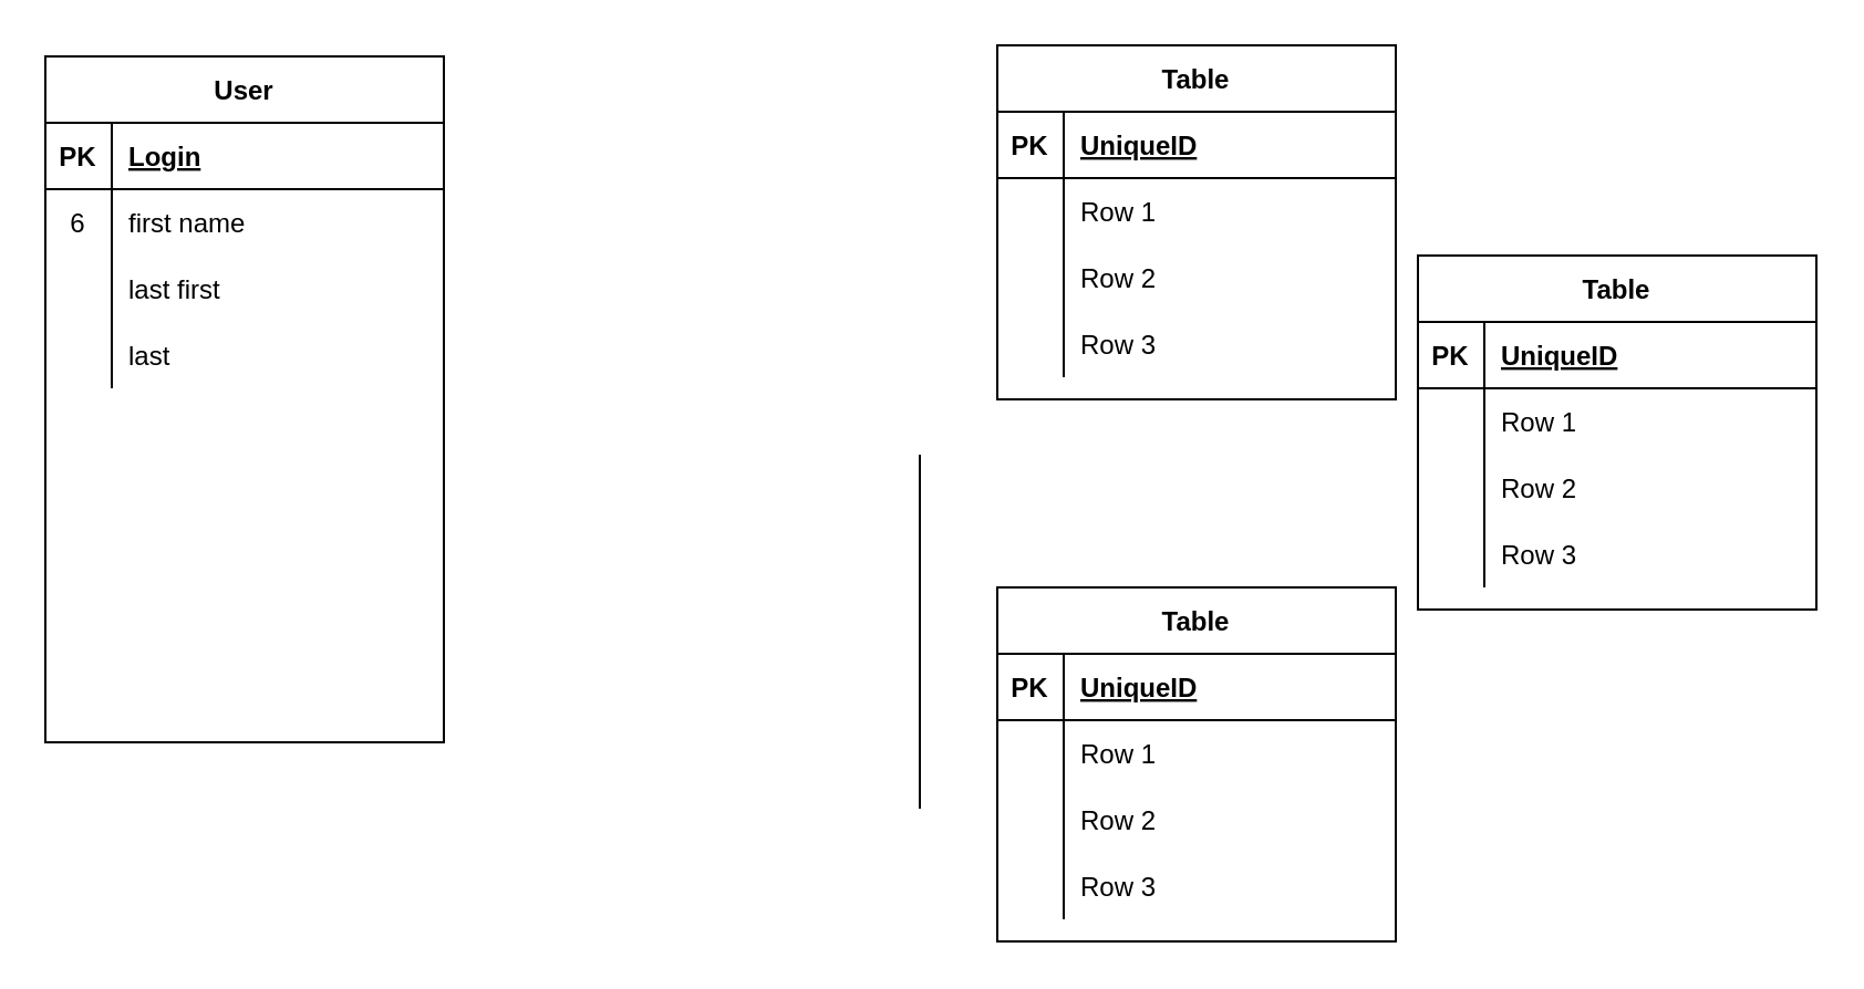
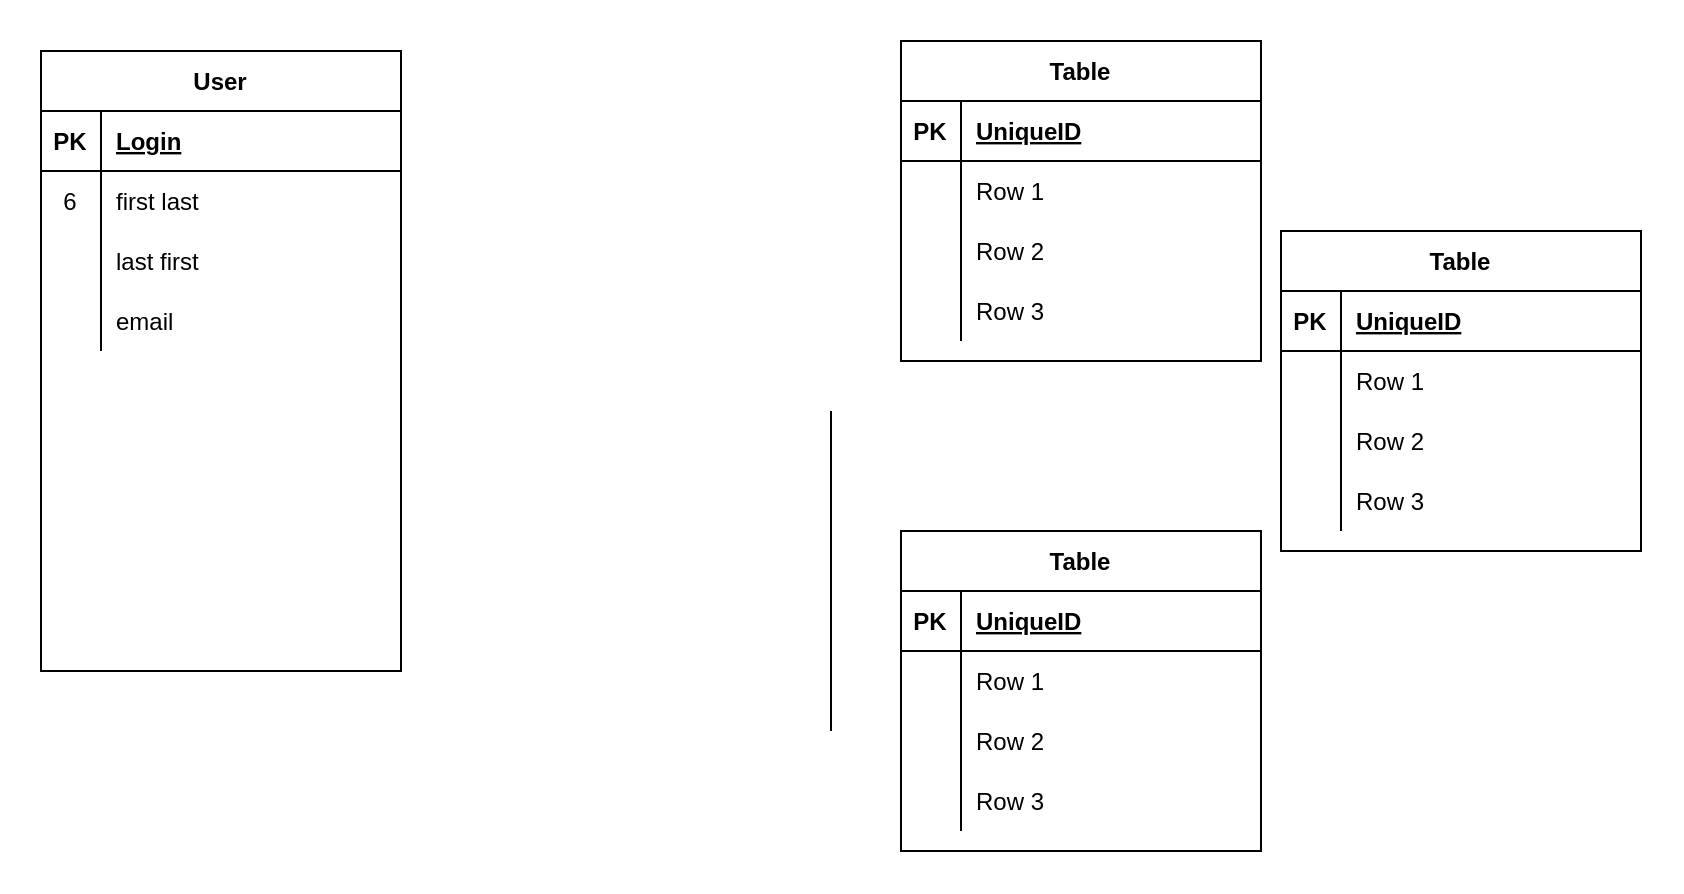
  <mxCell id="0" />
  <mxCell id="1" parent="0" />
  <mxCell id="2" value="User" style="shape=table;startSize=30;container=1;collapsible=1;childLayout=tableLayout;fixedRows=1;rowLines=0;fontStyle=1;align=center;resizeLast=1;" vertex="1" parent="1"><mxGeometry x="20" y="25" width="180" height="310" as="geometry"><mxRectangle x="20" y="70" width="60" height="30" as="alternateBounds" /></mxGeometry></mxCell>
  <mxCell id="3" value="" style="shape=tableRow;horizontal=0;startSize=0;swimlaneHead=0;swimlaneBody=0;fillColor=none;collapsible=0;dropTarget=0;points=[[0,0.5],[1,0.5]];portConstraint=eastwest;top=0;left=0;right=0;bottom=1;" vertex="1" parent="2"><mxGeometry y="30" width="180" height="30" as="geometry" /></mxCell>
  <mxCell id="4" value="PK" style="shape=partialRectangle;connectable=0;fillColor=none;top=0;left=0;bottom=0;right=0;fontStyle=1;overflow=hidden;" vertex="1" parent="3"><mxGeometry width="30" height="30" as="geometry"><mxRectangle width="30" height="30" as="alternateBounds" /></mxGeometry></mxCell>
  <mxCell id="5" value="Login" style="shape=partialRectangle;connectable=0;fillColor=none;top=0;left=0;bottom=0;right=0;align=left;spacingLeft=6;fontStyle=5;overflow=hidden;" vertex="1" parent="3"><mxGeometry x="30" width="150" height="30" as="geometry"><mxRectangle width="150" height="30" as="alternateBounds" /></mxGeometry></mxCell>
  <mxCell id="6" value="" style="shape=tableRow;horizontal=0;startSize=0;swimlaneHead=0;swimlaneBody=0;fillColor=none;collapsible=0;dropTarget=0;points=[[0,0.5],[1,0.5]];portConstraint=eastwest;top=0;left=0;right=0;bottom=0;" vertex="1" parent="2"><mxGeometry y="60" width="180" height="30" as="geometry" /></mxCell>
  <mxCell id="7" value="6" style="shape=partialRectangle;connectable=0;fillColor=none;top=0;left=0;bottom=0;right=0;editable=1;overflow=hidden;" vertex="1" parent="6"><mxGeometry width="30" height="30" as="geometry"><mxRectangle width="30" height="30" as="alternateBounds" /></mxGeometry></mxCell>
- <mxCell id="8" value="first name" style="shape=partialRectangle;connectable=0;fillColor=none;top=0;left=0;bottom=0;right=0;align=left;spacingLeft=6;overflow=hidden;" vertex="1" parent="6"><mxGeometry x="30" width="150" height="30" as="geometry"><mxRectangle width="150" height="30" as="alternateBounds" /></mxGeometry></mxCell>
+ <mxCell id="8" value="first last" style="shape=partialRectangle;connectable=0;fillColor=none;top=0;left=0;bottom=0;right=0;align=left;spacingLeft=6;overflow=hidden;" vertex="1" parent="6"><mxGeometry x="30" width="150" height="30" as="geometry"><mxRectangle width="150" height="30" as="alternateBounds" /></mxGeometry></mxCell>
  <mxCell id="9" value="" style="shape=tableRow;horizontal=0;startSize=0;swimlaneHead=0;swimlaneBody=0;fillColor=none;collapsible=0;dropTarget=0;points=[[0,0.5],[1,0.5]];portConstraint=eastwest;top=0;left=0;right=0;bottom=0;" vertex="1" parent="2"><mxGeometry y="90" width="180" height="30" as="geometry" /></mxCell>
  <mxCell id="10" value="" style="shape=partialRectangle;connectable=0;fillColor=none;top=0;left=0;bottom=0;right=0;editable=1;overflow=hidden;" vertex="1" parent="9"><mxGeometry width="30" height="30" as="geometry"><mxRectangle width="30" height="30" as="alternateBounds" /></mxGeometry></mxCell>
  <mxCell id="11" value="last first" style="shape=partialRectangle;connectable=0;fillColor=none;top=0;left=0;bottom=0;right=0;align=left;spacingLeft=6;overflow=hidden;" vertex="1" parent="9"><mxGeometry x="30" width="150" height="30" as="geometry"><mxRectangle width="150" height="30" as="alternateBounds" /></mxGeometry></mxCell>
  <mxCell id="12" value="" style="shape=tableRow;horizontal=0;startSize=0;swimlaneHead=0;swimlaneBody=0;fillColor=none;collapsible=0;dropTarget=0;points=[[0,0.5],[1,0.5]];portConstraint=eastwest;top=0;left=0;right=0;bottom=0;" vertex="1" parent="2"><mxGeometry y="120" width="180" height="30" as="geometry" /></mxCell>
  <mxCell id="13" value="" style="shape=partialRectangle;connectable=0;fillColor=none;top=0;left=0;bottom=0;right=0;editable=1;overflow=hidden;" vertex="1" parent="12"><mxGeometry width="30" height="30" as="geometry"><mxRectangle width="30" height="30" as="alternateBounds" /></mxGeometry></mxCell>
- <mxCell id="14" value="last" style="shape=partialRectangle;connectable=0;fillColor=none;top=0;left=0;bottom=0;right=0;align=left;spacingLeft=6;overflow=hidden;" vertex="1" parent="12"><mxGeometry x="30" width="150" height="30" as="geometry"><mxRectangle width="150" height="30" as="alternateBounds" /></mxGeometry></mxCell>
+ <mxCell id="14" value="email" style="shape=partialRectangle;connectable=0;fillColor=none;top=0;left=0;bottom=0;right=0;align=left;spacingLeft=6;overflow=hidden;" vertex="1" parent="12"><mxGeometry x="30" width="150" height="30" as="geometry"><mxRectangle width="150" height="30" as="alternateBounds" /></mxGeometry></mxCell>
  <mxCell id="15" value="Table" style="shape=table;startSize=30;container=1;collapsible=1;childLayout=tableLayout;fixedRows=1;rowLines=0;fontStyle=1;align=center;resizeLast=1;" vertex="1" parent="1"><mxGeometry x="450" y="20" width="180" height="160" as="geometry" /></mxCell>
  <mxCell id="16" value="" style="shape=tableRow;horizontal=0;startSize=0;swimlaneHead=0;swimlaneBody=0;fillColor=none;collapsible=0;dropTarget=0;points=[[0,0.5],[1,0.5]];portConstraint=eastwest;top=0;left=0;right=0;bottom=1;" vertex="1" parent="15"><mxGeometry y="30" width="180" height="30" as="geometry" /></mxCell>
  <mxCell id="17" value="PK" style="shape=partialRectangle;connectable=0;fillColor=none;top=0;left=0;bottom=0;right=0;fontStyle=1;overflow=hidden;" vertex="1" parent="16"><mxGeometry width="30" height="30" as="geometry"><mxRectangle width="30" height="30" as="alternateBounds" /></mxGeometry></mxCell>
  <mxCell id="18" value="UniqueID" style="shape=partialRectangle;connectable=0;fillColor=none;top=0;left=0;bottom=0;right=0;align=left;spacingLeft=6;fontStyle=5;overflow=hidden;" vertex="1" parent="16"><mxGeometry x="30" width="150" height="30" as="geometry"><mxRectangle width="150" height="30" as="alternateBounds" /></mxGeometry></mxCell>
  <mxCell id="19" value="" style="shape=tableRow;horizontal=0;startSize=0;swimlaneHead=0;swimlaneBody=0;fillColor=none;collapsible=0;dropTarget=0;points=[[0,0.5],[1,0.5]];portConstraint=eastwest;top=0;left=0;right=0;bottom=0;" vertex="1" parent="15"><mxGeometry y="60" width="180" height="30" as="geometry" /></mxCell>
  <mxCell id="20" value="" style="shape=partialRectangle;connectable=0;fillColor=none;top=0;left=0;bottom=0;right=0;editable=1;overflow=hidden;" vertex="1" parent="19"><mxGeometry width="30" height="30" as="geometry"><mxRectangle width="30" height="30" as="alternateBounds" /></mxGeometry></mxCell>
  <mxCell id="21" value="Row 1" style="shape=partialRectangle;connectable=0;fillColor=none;top=0;left=0;bottom=0;right=0;align=left;spacingLeft=6;overflow=hidden;" vertex="1" parent="19"><mxGeometry x="30" width="150" height="30" as="geometry"><mxRectangle width="150" height="30" as="alternateBounds" /></mxGeometry></mxCell>
  <mxCell id="22" value="" style="shape=tableRow;horizontal=0;startSize=0;swimlaneHead=0;swimlaneBody=0;fillColor=none;collapsible=0;dropTarget=0;points=[[0,0.5],[1,0.5]];portConstraint=eastwest;top=0;left=0;right=0;bottom=0;" vertex="1" parent="15"><mxGeometry y="90" width="180" height="30" as="geometry" /></mxCell>
  <mxCell id="23" value="" style="shape=partialRectangle;connectable=0;fillColor=none;top=0;left=0;bottom=0;right=0;editable=1;overflow=hidden;" vertex="1" parent="22"><mxGeometry width="30" height="30" as="geometry"><mxRectangle width="30" height="30" as="alternateBounds" /></mxGeometry></mxCell>
  <mxCell id="24" value="Row 2" style="shape=partialRectangle;connectable=0;fillColor=none;top=0;left=0;bottom=0;right=0;align=left;spacingLeft=6;overflow=hidden;" vertex="1" parent="22"><mxGeometry x="30" width="150" height="30" as="geometry"><mxRectangle width="150" height="30" as="alternateBounds" /></mxGeometry></mxCell>
  <mxCell id="25" value="" style="shape=tableRow;horizontal=0;startSize=0;swimlaneHead=0;swimlaneBody=0;fillColor=none;collapsible=0;dropTarget=0;points=[[0,0.5],[1,0.5]];portConstraint=eastwest;top=0;left=0;right=0;bottom=0;" vertex="1" parent="15"><mxGeometry y="120" width="180" height="30" as="geometry" /></mxCell>
  <mxCell id="26" value="" style="shape=partialRectangle;connectable=0;fillColor=none;top=0;left=0;bottom=0;right=0;editable=1;overflow=hidden;" vertex="1" parent="25"><mxGeometry width="30" height="30" as="geometry"><mxRectangle width="30" height="30" as="alternateBounds" /></mxGeometry></mxCell>
  <mxCell id="27" value="Row 3" style="shape=partialRectangle;connectable=0;fillColor=none;top=0;left=0;bottom=0;right=0;align=left;spacingLeft=6;overflow=hidden;" vertex="1" parent="25"><mxGeometry x="30" width="150" height="30" as="geometry"><mxRectangle width="150" height="30" as="alternateBounds" /></mxGeometry></mxCell>
  <mxCell id="28" value="Table" style="shape=table;startSize=30;container=1;collapsible=1;childLayout=tableLayout;fixedRows=1;rowLines=0;fontStyle=1;align=center;resizeLast=1;" vertex="1" parent="1"><mxGeometry x="640" y="115" width="180" height="160" as="geometry" /></mxCell>
  <mxCell id="29" value="" style="shape=tableRow;horizontal=0;startSize=0;swimlaneHead=0;swimlaneBody=0;fillColor=none;collapsible=0;dropTarget=0;points=[[0,0.5],[1,0.5]];portConstraint=eastwest;top=0;left=0;right=0;bottom=1;" vertex="1" parent="28"><mxGeometry y="30" width="180" height="30" as="geometry" /></mxCell>
  <mxCell id="30" value="PK" style="shape=partialRectangle;connectable=0;fillColor=none;top=0;left=0;bottom=0;right=0;fontStyle=1;overflow=hidden;" vertex="1" parent="29"><mxGeometry width="30" height="30" as="geometry"><mxRectangle width="30" height="30" as="alternateBounds" /></mxGeometry></mxCell>
  <mxCell id="31" value="UniqueID" style="shape=partialRectangle;connectable=0;fillColor=none;top=0;left=0;bottom=0;right=0;align=left;spacingLeft=6;fontStyle=5;overflow=hidden;" vertex="1" parent="29"><mxGeometry x="30" width="150" height="30" as="geometry"><mxRectangle width="150" height="30" as="alternateBounds" /></mxGeometry></mxCell>
  <mxCell id="32" value="" style="shape=tableRow;horizontal=0;startSize=0;swimlaneHead=0;swimlaneBody=0;fillColor=none;collapsible=0;dropTarget=0;points=[[0,0.5],[1,0.5]];portConstraint=eastwest;top=0;left=0;right=0;bottom=0;" vertex="1" parent="28"><mxGeometry y="60" width="180" height="30" as="geometry" /></mxCell>
  <mxCell id="33" value="" style="shape=partialRectangle;connectable=0;fillColor=none;top=0;left=0;bottom=0;right=0;editable=1;overflow=hidden;" vertex="1" parent="32"><mxGeometry width="30" height="30" as="geometry"><mxRectangle width="30" height="30" as="alternateBounds" /></mxGeometry></mxCell>
  <mxCell id="34" value="Row 1" style="shape=partialRectangle;connectable=0;fillColor=none;top=0;left=0;bottom=0;right=0;align=left;spacingLeft=6;overflow=hidden;" vertex="1" parent="32"><mxGeometry x="30" width="150" height="30" as="geometry"><mxRectangle width="150" height="30" as="alternateBounds" /></mxGeometry></mxCell>
  <mxCell id="35" value="" style="shape=tableRow;horizontal=0;startSize=0;swimlaneHead=0;swimlaneBody=0;fillColor=none;collapsible=0;dropTarget=0;points=[[0,0.5],[1,0.5]];portConstraint=eastwest;top=0;left=0;right=0;bottom=0;" vertex="1" parent="28"><mxGeometry y="90" width="180" height="30" as="geometry" /></mxCell>
  <mxCell id="36" value="" style="shape=partialRectangle;connectable=0;fillColor=none;top=0;left=0;bottom=0;right=0;editable=1;overflow=hidden;" vertex="1" parent="35"><mxGeometry width="30" height="30" as="geometry"><mxRectangle width="30" height="30" as="alternateBounds" /></mxGeometry></mxCell>
  <mxCell id="37" value="Row 2" style="shape=partialRectangle;connectable=0;fillColor=none;top=0;left=0;bottom=0;right=0;align=left;spacingLeft=6;overflow=hidden;" vertex="1" parent="35"><mxGeometry x="30" width="150" height="30" as="geometry"><mxRectangle width="150" height="30" as="alternateBounds" /></mxGeometry></mxCell>
  <mxCell id="38" value="" style="shape=tableRow;horizontal=0;startSize=0;swimlaneHead=0;swimlaneBody=0;fillColor=none;collapsible=0;dropTarget=0;points=[[0,0.5],[1,0.5]];portConstraint=eastwest;top=0;left=0;right=0;bottom=0;" vertex="1" parent="28"><mxGeometry y="120" width="180" height="30" as="geometry" /></mxCell>
  <mxCell id="39" value="" style="shape=partialRectangle;connectable=0;fillColor=none;top=0;left=0;bottom=0;right=0;editable=1;overflow=hidden;" vertex="1" parent="38"><mxGeometry width="30" height="30" as="geometry"><mxRectangle width="30" height="30" as="alternateBounds" /></mxGeometry></mxCell>
  <mxCell id="40" value="Row 3" style="shape=partialRectangle;connectable=0;fillColor=none;top=0;left=0;bottom=0;right=0;align=left;spacingLeft=6;overflow=hidden;" vertex="1" parent="38"><mxGeometry x="30" width="150" height="30" as="geometry"><mxRectangle width="150" height="30" as="alternateBounds" /></mxGeometry></mxCell>
  <mxCell id="41" value="Table" style="shape=table;startSize=30;container=1;collapsible=1;childLayout=tableLayout;fixedRows=1;rowLines=0;fontStyle=1;align=center;resizeLast=1;" vertex="1" parent="1"><mxGeometry x="450" y="265" width="180" height="160" as="geometry" /></mxCell>
  <mxCell id="42" value="" style="shape=tableRow;horizontal=0;startSize=0;swimlaneHead=0;swimlaneBody=0;fillColor=none;collapsible=0;dropTarget=0;points=[[0,0.5],[1,0.5]];portConstraint=eastwest;top=0;left=0;right=0;bottom=1;" vertex="1" parent="41"><mxGeometry y="30" width="180" height="30" as="geometry" /></mxCell>
  <mxCell id="43" value="PK" style="shape=partialRectangle;connectable=0;fillColor=none;top=0;left=0;bottom=0;right=0;fontStyle=1;overflow=hidden;" vertex="1" parent="42"><mxGeometry width="30" height="30" as="geometry"><mxRectangle width="30" height="30" as="alternateBounds" /></mxGeometry></mxCell>
  <mxCell id="44" value="UniqueID" style="shape=partialRectangle;connectable=0;fillColor=none;top=0;left=0;bottom=0;right=0;align=left;spacingLeft=6;fontStyle=5;overflow=hidden;" vertex="1" parent="42"><mxGeometry x="30" width="150" height="30" as="geometry"><mxRectangle width="150" height="30" as="alternateBounds" /></mxGeometry></mxCell>
  <mxCell id="45" value="" style="shape=tableRow;horizontal=0;startSize=0;swimlaneHead=0;swimlaneBody=0;fillColor=none;collapsible=0;dropTarget=0;points=[[0,0.5],[1,0.5]];portConstraint=eastwest;top=0;left=0;right=0;bottom=0;" vertex="1" parent="41"><mxGeometry y="60" width="180" height="30" as="geometry" /></mxCell>
  <mxCell id="46" value="" style="shape=partialRectangle;connectable=0;fillColor=none;top=0;left=0;bottom=0;right=0;editable=1;overflow=hidden;" vertex="1" parent="45"><mxGeometry width="30" height="30" as="geometry"><mxRectangle width="30" height="30" as="alternateBounds" /></mxGeometry></mxCell>
  <mxCell id="47" value="Row 1" style="shape=partialRectangle;connectable=0;fillColor=none;top=0;left=0;bottom=0;right=0;align=left;spacingLeft=6;overflow=hidden;" vertex="1" parent="45"><mxGeometry x="30" width="150" height="30" as="geometry"><mxRectangle width="150" height="30" as="alternateBounds" /></mxGeometry></mxCell>
  <mxCell id="48" value="" style="shape=tableRow;horizontal=0;startSize=0;swimlaneHead=0;swimlaneBody=0;fillColor=none;collapsible=0;dropTarget=0;points=[[0,0.5],[1,0.5]];portConstraint=eastwest;top=0;left=0;right=0;bottom=0;" vertex="1" parent="41"><mxGeometry y="90" width="180" height="30" as="geometry" /></mxCell>
  <mxCell id="49" value="" style="shape=partialRectangle;connectable=0;fillColor=none;top=0;left=0;bottom=0;right=0;editable=1;overflow=hidden;" vertex="1" parent="48"><mxGeometry width="30" height="30" as="geometry"><mxRectangle width="30" height="30" as="alternateBounds" /></mxGeometry></mxCell>
  <mxCell id="50" value="Row 2" style="shape=partialRectangle;connectable=0;fillColor=none;top=0;left=0;bottom=0;right=0;align=left;spacingLeft=6;overflow=hidden;" vertex="1" parent="48"><mxGeometry x="30" width="150" height="30" as="geometry"><mxRectangle width="150" height="30" as="alternateBounds" /></mxGeometry></mxCell>
  <mxCell id="51" value="" style="shape=tableRow;horizontal=0;startSize=0;swimlaneHead=0;swimlaneBody=0;fillColor=none;collapsible=0;dropTarget=0;points=[[0,0.5],[1,0.5]];portConstraint=eastwest;top=0;left=0;right=0;bottom=0;" vertex="1" parent="41"><mxGeometry y="120" width="180" height="30" as="geometry" /></mxCell>
  <mxCell id="52" value="" style="shape=partialRectangle;connectable=0;fillColor=none;top=0;left=0;bottom=0;right=0;editable=1;overflow=hidden;" vertex="1" parent="51"><mxGeometry width="30" height="30" as="geometry"><mxRectangle width="30" height="30" as="alternateBounds" /></mxGeometry></mxCell>
  <mxCell id="53" value="Row 3" style="shape=partialRectangle;connectable=0;fillColor=none;top=0;left=0;bottom=0;right=0;align=left;spacingLeft=6;overflow=hidden;" vertex="1" parent="51"><mxGeometry x="30" width="150" height="30" as="geometry"><mxRectangle width="150" height="30" as="alternateBounds" /></mxGeometry></mxCell>
  <mxCell id="54" value="" style="line;strokeWidth=1;direction=south;html=1;" vertex="1" parent="1"><mxGeometry x="410" y="205" width="10" height="160" as="geometry" /></mxCell>
